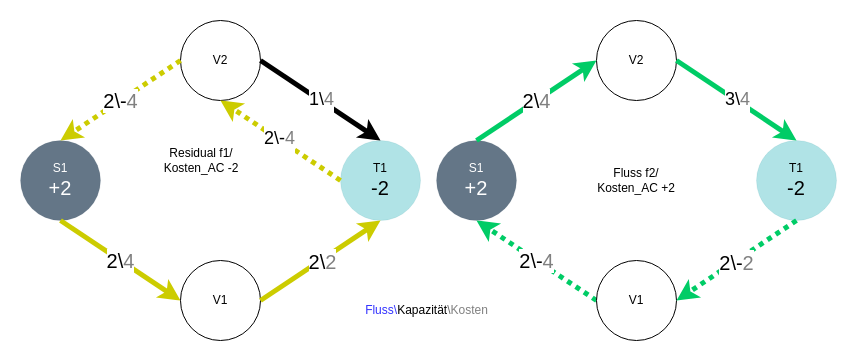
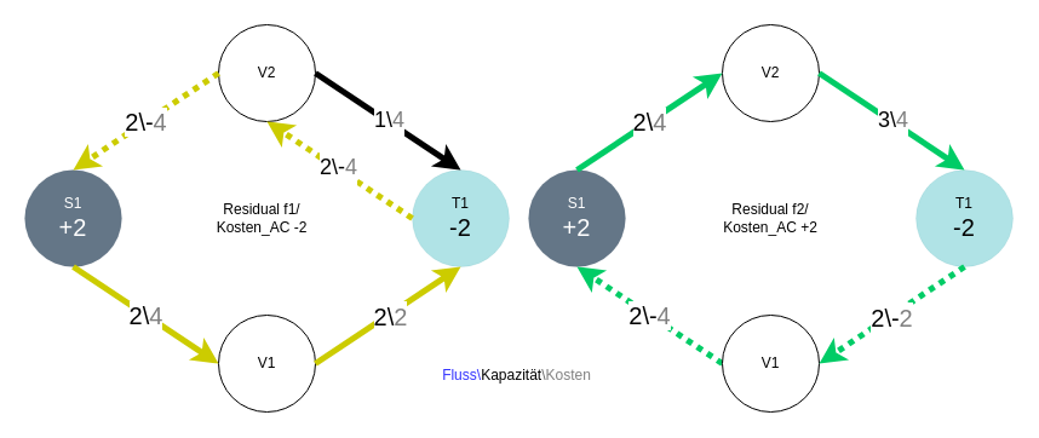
  <mxCell id="0" />
  <mxCell id="1" parent="0" />
  <mxCell id="2" value="V2" style="ellipse;whiteSpace=wrap;html=1;aspect=fixed;" parent="1" vertex="1"><mxGeometry x="596" y="20" width="80" height="80" as="geometry" /></mxCell>
  <mxCell id="3" value="&lt;div&gt;T1&lt;br&gt;&lt;/div&gt;&lt;div style=&quot;font-size: 20px;&quot;&gt;-&lt;font style=&quot;font-size: 20px;&quot;&gt;2&lt;/font&gt;&lt;br&gt;&lt;/div&gt;" style="ellipse;whiteSpace=wrap;html=1;aspect=fixed;strokeWidth=0;fillColor=#b0e3e6;strokeColor=#0e8088;" parent="1" vertex="1"><mxGeometry x="756" y="140" width="80" height="80" as="geometry" /></mxCell>
  <mxCell id="4" value="&lt;font color=&quot;#000000&quot;&gt;&lt;font color=&quot;#3333ff&quot;&gt;Fluss\&lt;/font&gt;Kapazität&lt;/font&gt;\&lt;font color=&quot;#808080&quot;&gt;Kosten&lt;/font&gt;" style="text;html=1;align=center;verticalAlign=middle;resizable=0;points=[];autosize=1;strokeColor=none;fillColor=none;fontColor=#666666;" parent="1" vertex="1"><mxGeometry x="356" y="300" width="140" height="20" as="geometry" /></mxCell>
  <mxCell id="5" value="&lt;div&gt;S1&lt;/div&gt;&lt;font style=&quot;font-size: 20px;&quot;&gt;+2&lt;/font&gt;" style="ellipse;whiteSpace=wrap;html=1;aspect=fixed;strokeWidth=0;fillColor=#647687;strokeColor=#314354;fontColor=#ffffff;" parent="1" vertex="1"><mxGeometry x="436" y="140" width="80" height="80" as="geometry" /></mxCell>
  <mxCell id="6" value="2\&lt;font color=&quot;#808080&quot;&gt;4&lt;/font&gt;" style="endArrow=classic;html=1;rounded=0;sketch=0;fontSize=20;strokeColor=#00CC66;strokeWidth=5;jumpStyle=none;entryX=0;entryY=0.5;entryDx=0;entryDy=0;exitX=0.5;exitY=0;exitDx=0;exitDy=0;" parent="1" source="5" target="2" edge="1"><mxGeometry width="50" height="50" relative="1" as="geometry"><mxPoint x="366" y="350" as="sourcePoint" /><mxPoint x="416" y="300" as="targetPoint" /></mxGeometry></mxCell>
  <mxCell id="7" value="2\-&lt;font color=&quot;#808080&quot;&gt;4&lt;/font&gt;" style="endArrow=classic;html=1;rounded=0;sketch=0;fontSize=20;strokeColor=#00CC66;strokeWidth=5;jumpStyle=none;entryX=0.5;entryY=1;entryDx=0;entryDy=0;exitX=0;exitY=0.5;exitDx=0;exitDy=0;dashed=1;dashPattern=1 1;" parent="1" source="8" target="5" edge="1"><mxGeometry width="50" height="50" relative="1" as="geometry"><mxPoint x="516" y="400" as="sourcePoint" /><mxPoint x="596" y="370" as="targetPoint" /></mxGeometry></mxCell>
  <mxCell id="8" value="V1" style="ellipse;whiteSpace=wrap;html=1;aspect=fixed;strokeWidth=1;" parent="1" vertex="1"><mxGeometry x="596" y="260" width="80" height="80" as="geometry" /></mxCell>
  <mxCell id="9" value="&lt;p style=&quot;line-height: 0.2;&quot;&gt;&lt;br&gt;&lt;span style=&quot;color: rgb(0, 0, 0); font-family: Helvetica; font-size: 18px; font-style: normal; font-variant-ligatures: normal; font-variant-caps: normal; font-weight: 400; letter-spacing: normal; orphans: 2; text-align: center; text-indent: 0px; text-transform: none; widows: 2; word-spacing: 0px; -webkit-text-stroke-width: 0px; background-color: rgb(255, 255, 255); text-decoration-thickness: initial; text-decoration-style: initial; text-decoration-color: initial; float: none; display: inline !important;&quot;&gt;3\&lt;/span&gt;&lt;font style=&quot;font-family: Helvetica; font-size: 18px; font-style: normal; font-variant-ligatures: normal; font-variant-caps: normal; font-weight: 400; letter-spacing: normal; orphans: 2; text-align: center; text-indent: 0px; text-transform: none; widows: 2; word-spacing: 0px; -webkit-text-stroke-width: 0px; text-decoration-thickness: initial; text-decoration-style: initial; text-decoration-color: initial;&quot; color=&quot;#808080&quot;&gt;4&lt;/font&gt;&lt;br&gt;&lt;br&gt;&lt;/p&gt;" style="endArrow=classic;html=1;rounded=0;entryX=0.5;entryY=0;entryDx=0;entryDy=0;strokeWidth=5;exitX=1;exitY=0.5;exitDx=0;exitDy=0;strokeColor=#00CC66;" parent="1" source="2" target="3" edge="1"><mxGeometry x="0.016" width="50" height="50" relative="1" as="geometry"><mxPoint x="706" y="120" as="sourcePoint" /><mxPoint x="756" y="70" as="targetPoint" /><Array as="points" /><mxPoint as="offset" /></mxGeometry></mxCell>
  <mxCell id="10" value="&lt;p style=&quot;line-height: 0.2;&quot;&gt;&lt;span style=&quot;font-size: 20px;&quot;&gt;2\-&lt;/span&gt;&lt;font style=&quot;font-size: 20px;&quot; color=&quot;#808080&quot;&gt;2&lt;/font&gt;&lt;br&gt;&lt;/p&gt;&lt;p style=&quot;line-height: 0.2;&quot;&gt;&lt;br&gt;&lt;/p&gt;" style="endArrow=classic;html=1;rounded=0;strokeWidth=5;entryX=1;entryY=0.5;entryDx=0;entryDy=0;exitX=0.5;exitY=1;exitDx=0;exitDy=0;strokeColor=#00CC66;dashed=1;dashPattern=1 1;" parent="1" source="3" target="8" edge="1"><mxGeometry x="0.077" y="8" width="50" height="50" relative="1" as="geometry"><mxPoint x="856" y="360" as="sourcePoint" /><mxPoint x="756" y="80" as="targetPoint" /><mxPoint as="offset" /><Array as="points"><mxPoint x="736" y="260" /></Array></mxGeometry></mxCell>
  <mxCell id="11" value="V2" style="ellipse;whiteSpace=wrap;html=1;aspect=fixed;" parent="1" vertex="1"><mxGeometry x="180" y="20" width="80" height="80" as="geometry" /></mxCell>
  <mxCell id="12" value="&lt;div&gt;T1&lt;br&gt;&lt;/div&gt;&lt;div style=&quot;font-size: 20px;&quot;&gt;-&lt;font style=&quot;font-size: 20px;&quot;&gt;2&lt;/font&gt;&lt;br&gt;&lt;/div&gt;" style="ellipse;whiteSpace=wrap;html=1;aspect=fixed;strokeWidth=0;fillColor=#b0e3e6;strokeColor=#0e8088;" parent="1" vertex="1"><mxGeometry x="340" y="140" width="80" height="80" as="geometry" /></mxCell>
  <mxCell id="13" value="&lt;div&gt;S1&lt;/div&gt;&lt;font style=&quot;font-size: 20px;&quot;&gt;+2&lt;/font&gt;" style="ellipse;whiteSpace=wrap;html=1;aspect=fixed;strokeWidth=0;fillColor=#647687;strokeColor=#314354;fontColor=#ffffff;" parent="1" vertex="1"><mxGeometry x="20" y="140" width="80" height="80" as="geometry" /></mxCell>
  <mxCell id="14" value="2\-&lt;font color=&quot;#808080&quot;&gt;4&lt;/font&gt;" style="endArrow=classic;html=1;rounded=0;sketch=0;fontSize=20;strokeColor=#CCCC00;strokeWidth=5;jumpStyle=none;entryX=0.5;entryY=0;entryDx=0;entryDy=0;exitX=0;exitY=0.5;exitDx=0;exitDy=0;dashed=1;dashPattern=1 1;" parent="1" source="11" target="13" edge="1"><mxGeometry width="50" height="50" relative="1" as="geometry"><mxPoint x="200" y="170" as="sourcePoint" /><mxPoint x="130" y="40" as="targetPoint" /></mxGeometry></mxCell>
  <mxCell id="15" value="2\&lt;font color=&quot;#808080&quot;&gt;4&lt;/font&gt;" style="endArrow=classic;html=1;rounded=0;sketch=0;fontSize=20;strokeColor=#CCCC00;strokeWidth=5;jumpStyle=none;entryX=0;entryY=0.5;entryDx=0;entryDy=0;exitX=0.5;exitY=1;exitDx=0;exitDy=0;" parent="1" source="13" target="16" edge="1"><mxGeometry width="50" height="50" relative="1" as="geometry"><mxPoint x="130" y="420" as="sourcePoint" /><mxPoint x="180" y="370" as="targetPoint" /></mxGeometry></mxCell>
  <mxCell id="16" value="V1" style="ellipse;whiteSpace=wrap;html=1;aspect=fixed;strokeWidth=1;" parent="1" vertex="1"><mxGeometry x="180" y="260" width="80" height="80" as="geometry" /></mxCell>
  <mxCell id="17" value="&lt;p style=&quot;line-height: 0.2;&quot;&gt;&lt;br&gt;&lt;span style=&quot;color: rgb(0, 0, 0); font-family: Helvetica; font-size: 18px; font-style: normal; font-variant-ligatures: normal; font-variant-caps: normal; font-weight: 400; letter-spacing: normal; orphans: 2; text-align: center; text-indent: 0px; text-transform: none; widows: 2; word-spacing: 0px; -webkit-text-stroke-width: 0px; background-color: rgb(255, 255, 255); text-decoration-thickness: initial; text-decoration-style: initial; text-decoration-color: initial; float: none; display: inline !important;&quot;&gt;1\&lt;/span&gt;&lt;font style=&quot;font-family: Helvetica; font-size: 18px; font-style: normal; font-variant-ligatures: normal; font-variant-caps: normal; font-weight: 400; letter-spacing: normal; orphans: 2; text-align: center; text-indent: 0px; text-transform: none; widows: 2; word-spacing: 0px; -webkit-text-stroke-width: 0px; text-decoration-thickness: initial; text-decoration-style: initial; text-decoration-color: initial;&quot; color=&quot;#808080&quot;&gt;4&lt;/font&gt;&lt;br&gt;&lt;br&gt;&lt;/p&gt;" style="endArrow=classic;html=1;rounded=0;entryX=0.5;entryY=0;entryDx=0;entryDy=0;strokeWidth=5;exitX=1;exitY=0.5;exitDx=0;exitDy=0;" parent="1" source="11" target="12" edge="1"><mxGeometry x="0.016" width="50" height="50" relative="1" as="geometry"><mxPoint x="290" y="120" as="sourcePoint" /><mxPoint x="340" y="70" as="targetPoint" /><Array as="points" /><mxPoint as="offset" /></mxGeometry></mxCell>
  <mxCell id="18" value="&lt;p style=&quot;line-height: 0.2;&quot;&gt;&lt;span style=&quot;color: rgb(0, 0, 0); font-family: Helvetica; font-size: 20px; font-style: normal; font-variant-ligatures: normal; font-variant-caps: normal; font-weight: 400; letter-spacing: normal; orphans: 2; text-align: center; text-indent: 0px; text-transform: none; widows: 2; word-spacing: 0px; -webkit-text-stroke-width: 0px; background-color: rgb(255, 255, 255); text-decoration-thickness: initial; text-decoration-style: initial; text-decoration-color: initial; float: none; display: inline !important;&quot;&gt;2\&lt;/span&gt;&lt;font style=&quot;font-family: Helvetica; font-size: 20px; font-style: normal; font-variant-ligatures: normal; font-variant-caps: normal; font-weight: 400; letter-spacing: normal; orphans: 2; text-align: center; text-indent: 0px; text-transform: none; widows: 2; word-spacing: 0px; -webkit-text-stroke-width: 0px; text-decoration-thickness: initial; text-decoration-style: initial; text-decoration-color: initial;&quot; color=&quot;#808080&quot;&gt;2&lt;/font&gt;&lt;br&gt;&lt;br&gt;&lt;/p&gt;" style="endArrow=classic;html=1;rounded=0;strokeWidth=5;exitX=1;exitY=0.5;exitDx=0;exitDy=0;entryX=0.5;entryY=1;entryDx=0;entryDy=0;strokeColor=#CCCC00;" parent="1" source="16" target="12" edge="1"><mxGeometry x="-0.022" y="-4" width="50" height="50" relative="1" as="geometry"><mxPoint x="290" y="130" as="sourcePoint" /><mxPoint x="340" y="80" as="targetPoint" /><mxPoint x="1" as="offset" /></mxGeometry></mxCell>
  <mxCell id="19" value="&lt;p style=&quot;line-height: 0.2;&quot;&gt;&lt;span style=&quot;color: rgb(0, 0, 0); font-family: Helvetica; font-size: 18px; font-style: normal; font-variant-ligatures: normal; font-variant-caps: normal; font-weight: 400; letter-spacing: normal; orphans: 2; text-align: center; text-indent: 0px; text-transform: none; widows: 2; word-spacing: 0px; -webkit-text-stroke-width: 0px; background-color: rgb(255, 255, 255); text-decoration-thickness: initial; text-decoration-style: initial; text-decoration-color: initial; float: none; display: inline !important;&quot;&gt;2\-&lt;/span&gt;&lt;font style=&quot;font-family: Helvetica; font-size: 18px; font-style: normal; font-variant-ligatures: normal; font-variant-caps: normal; font-weight: 400; letter-spacing: normal; orphans: 2; text-align: center; text-indent: 0px; text-transform: none; widows: 2; word-spacing: 0px; -webkit-text-stroke-width: 0px; text-decoration-thickness: initial; text-decoration-style: initial; text-decoration-color: initial;&quot; color=&quot;#808080&quot;&gt;4&lt;/font&gt;&lt;br&gt;&lt;br&gt;&lt;/p&gt;" style="endArrow=classic;html=1;rounded=0;entryX=0.5;entryY=1;entryDx=0;entryDy=0;strokeWidth=5;exitX=0;exitY=0.5;exitDx=0;exitDy=0;dashed=1;dashPattern=1 1;strokeColor=#CCCC00;" parent="1" source="12" target="11" edge="1"><mxGeometry x="0.016" width="50" height="50" relative="1" as="geometry"><mxPoint x="170" y="130" as="sourcePoint" /><mxPoint x="290" y="210" as="targetPoint" /><Array as="points" /><mxPoint as="offset" /></mxGeometry></mxCell>
- <mxCell id="20" value="Residual f1/&lt;br&gt;Kosten_AC -2" style="text;html=1;strokeColor=none;fillColor=none;align=center;verticalAlign=middle;whiteSpace=wrap;rounded=0;" parent="1" vertex="1"><mxGeometry x="161" y="145" width="80" height="30" as="geometry" /></mxCell>
- <mxCell id="21" value="Fluss f2/&lt;br&gt;Kosten_AC +2" style="text;html=1;strokeColor=none;fillColor=none;align=center;verticalAlign=middle;whiteSpace=wrap;rounded=0;" parent="1" vertex="1"><mxGeometry x="586" y="165" width="100" height="30" as="geometry" /></mxCell>
+ <mxCell id="20" value="Residual f1/&lt;br&gt;Kosten_AC -2" style="text;html=1;strokeColor=none;fillColor=none;align=center;verticalAlign=middle;whiteSpace=wrap;rounded=0;" parent="1" vertex="1"><mxGeometry x="176" y="165" width="80" height="30" as="geometry" /></mxCell>
+ <mxCell id="21" value="Residual f2/&lt;br&gt;Kosten_AC +2" style="text;html=1;strokeColor=none;fillColor=none;align=center;verticalAlign=middle;whiteSpace=wrap;rounded=0;" parent="1" vertex="1"><mxGeometry x="586" y="165" width="100" height="30" as="geometry" /></mxCell>
